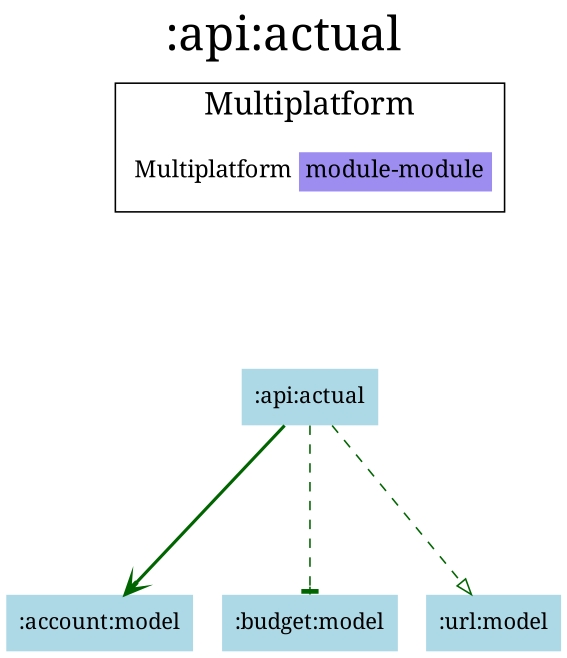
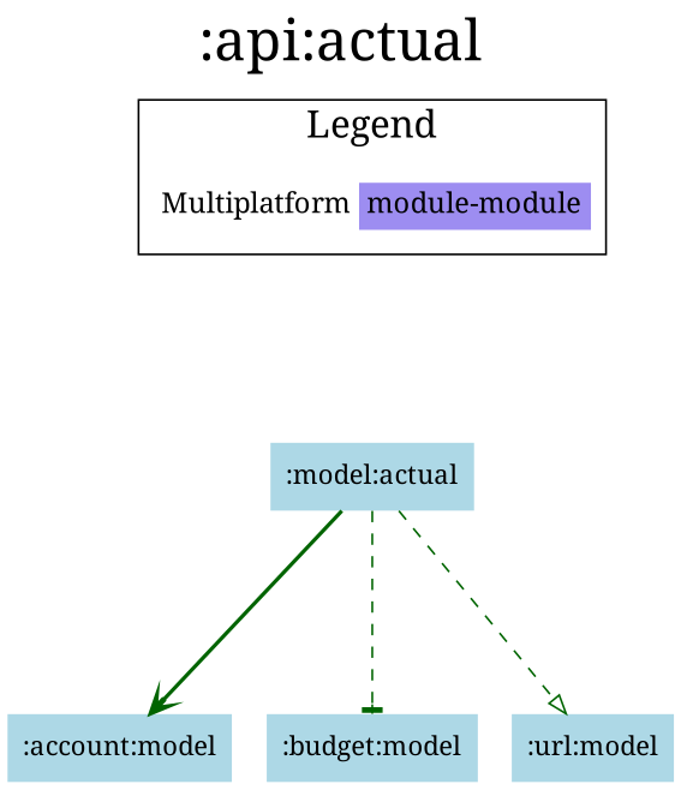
  digraph {
    fontname="Noto Serif"
    fontsize=30
    label=":api:actual"
    labelloc=t
    rankdir=TB
    ranksep=1.5
    node [fillcolor=lightblue fontname="Noto Serif" shape=none style=filled]
    edge [dir=forward fontname="Noto Serif" style=dashed color=darkgreen]
    n1 [fillcolor="#FFFFFF" fontsize=15 label=< <TABLE BORDER="0" CELLBORDER="0" CELLSPACING="0" CELLPADDING="4"> <TR><TD>Multiplatform</TD><TD BGCOLOR="#9D8DF1">module-module</TD></TR> </TABLE> > margin=0]
-   ":api:actual"
+   ":api:actual" [label=":model:actual"]
    ":account:model"
    ":budget:model"
    ":url:model"
    subgraph sub_1 {
      rank=same
    }
    subgraph cluster_2 {
      fontsize=20
-     label=Multiplatform
+     label=Legend
      n1
    }
    n1 -> ":api:actual" [style=invis color=""]
    ":api:actual" -> ":account:model" [arrowhead=vee style=bold]
    ":api:actual" -> ":budget:model" [arrowhead=tee]
    ":api:actual" -> ":url:model" [arrowhead=onormal]
  }
